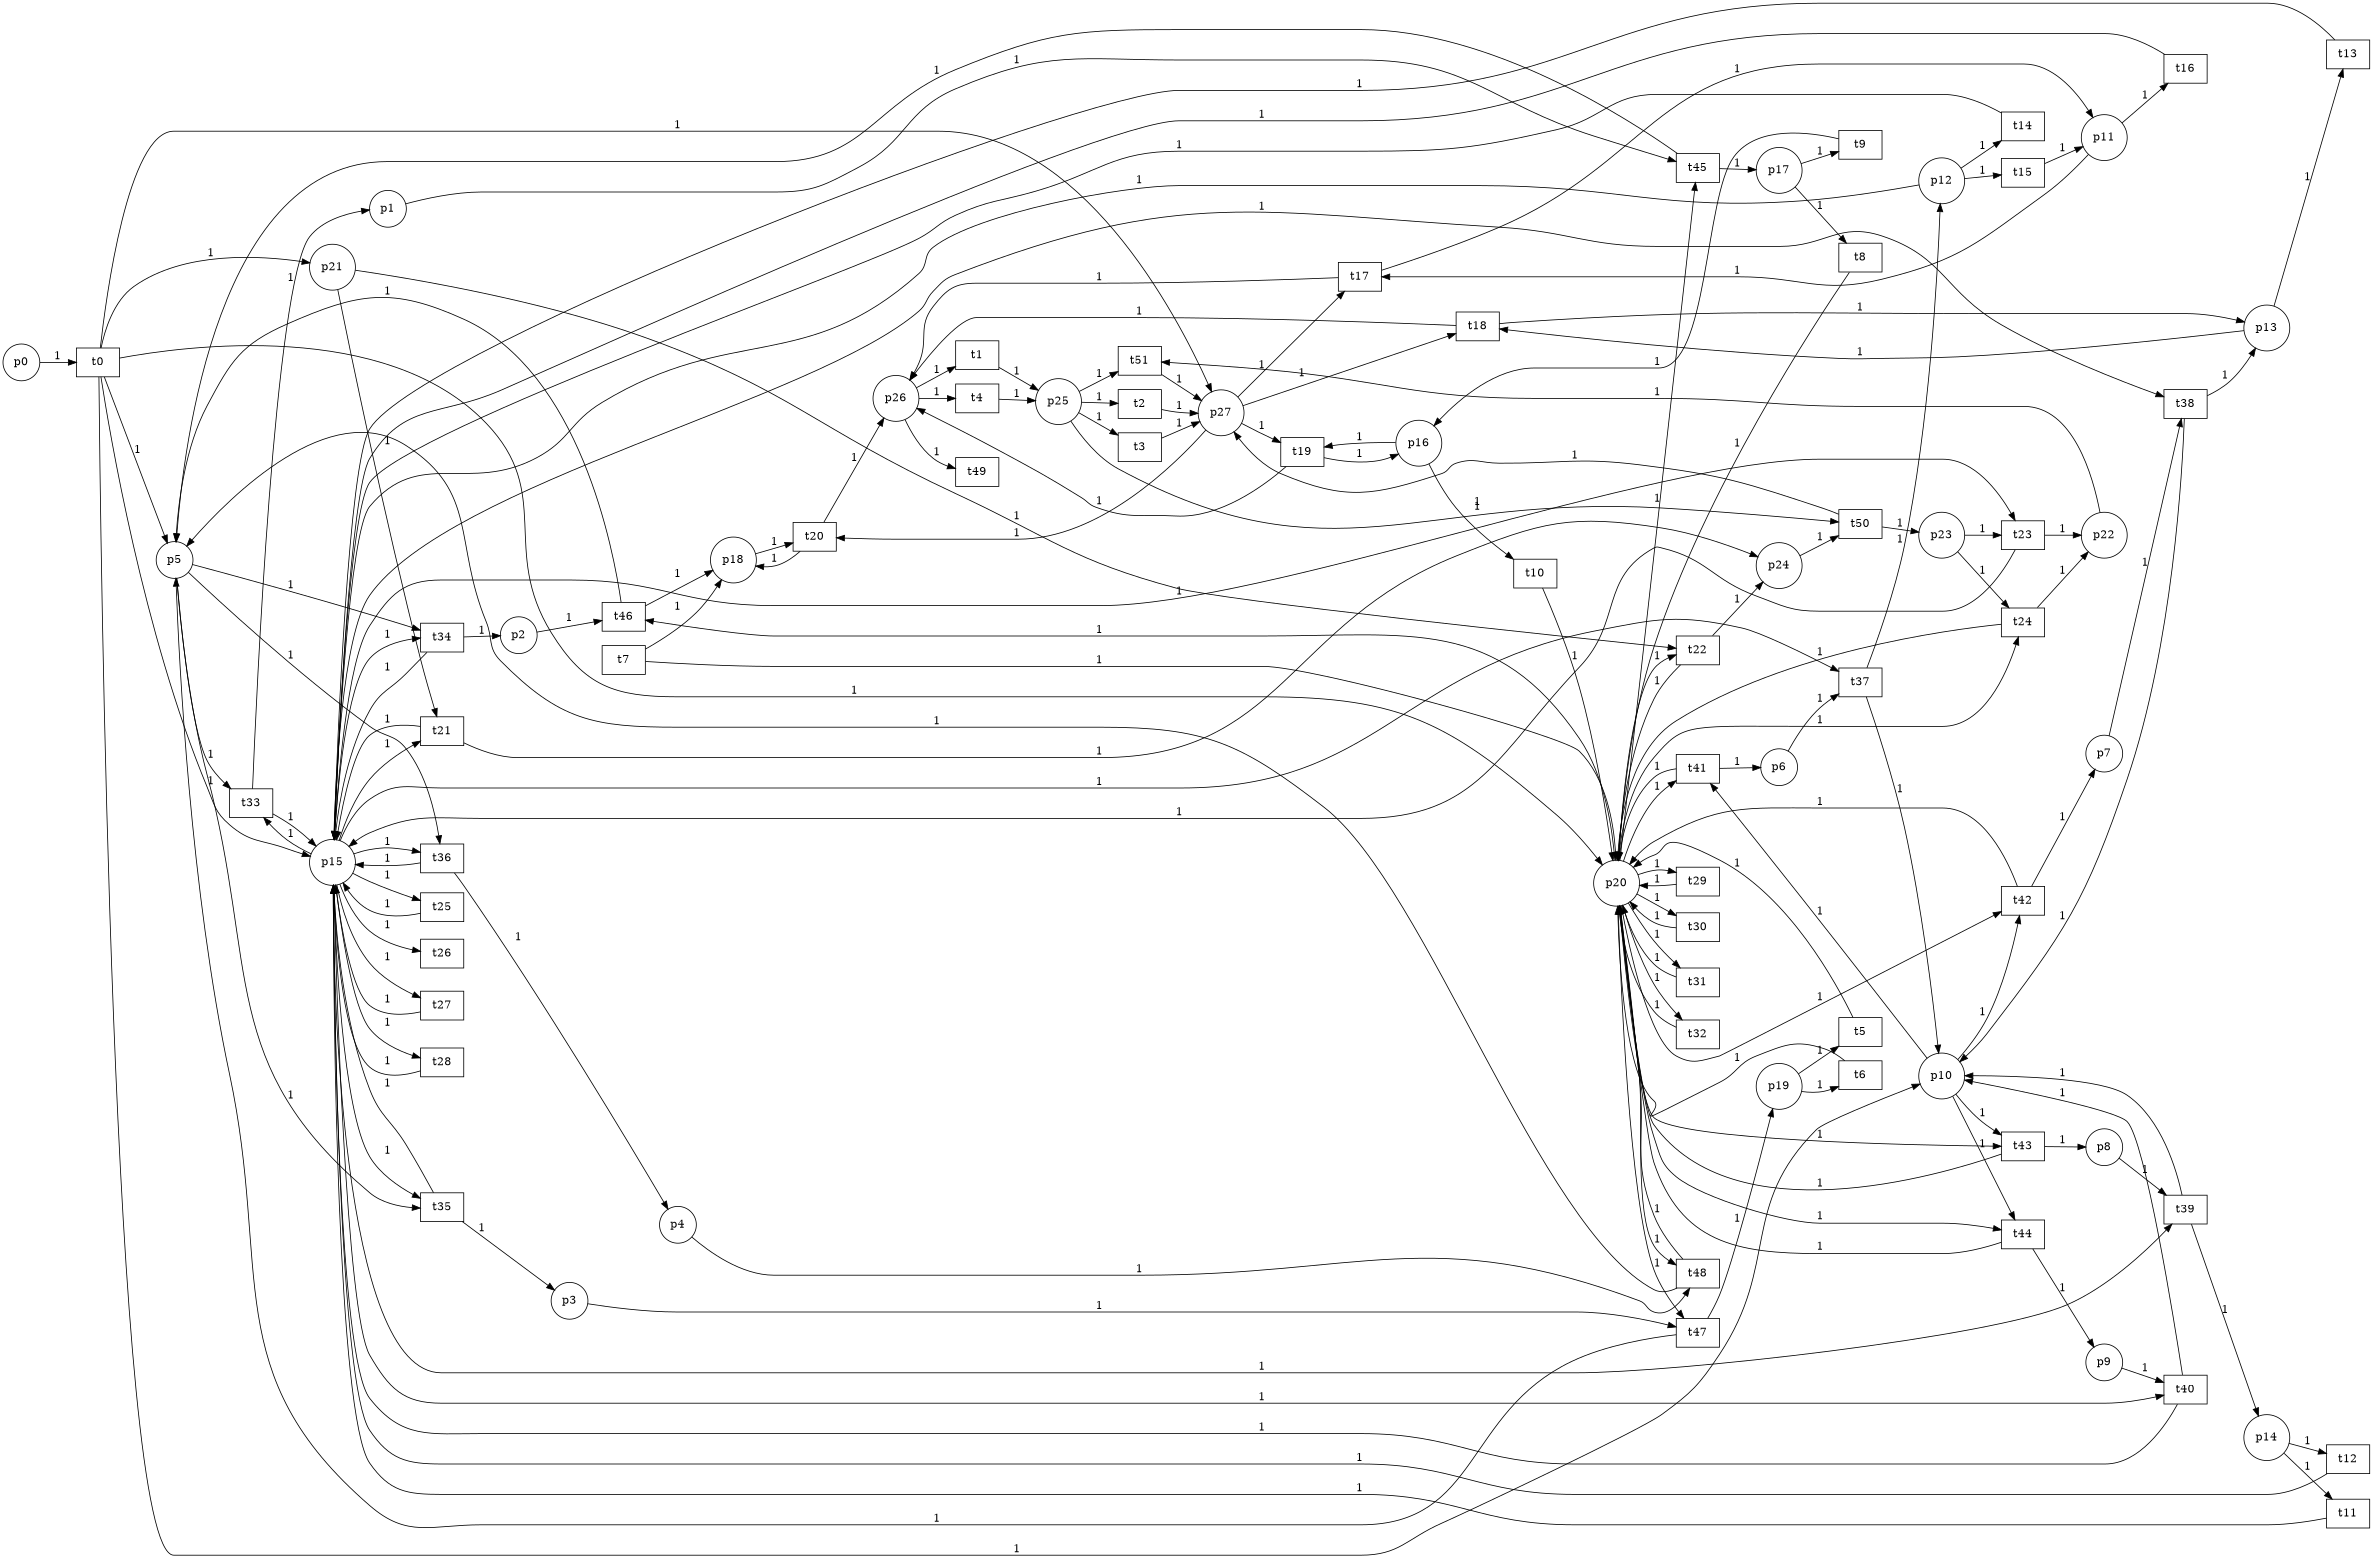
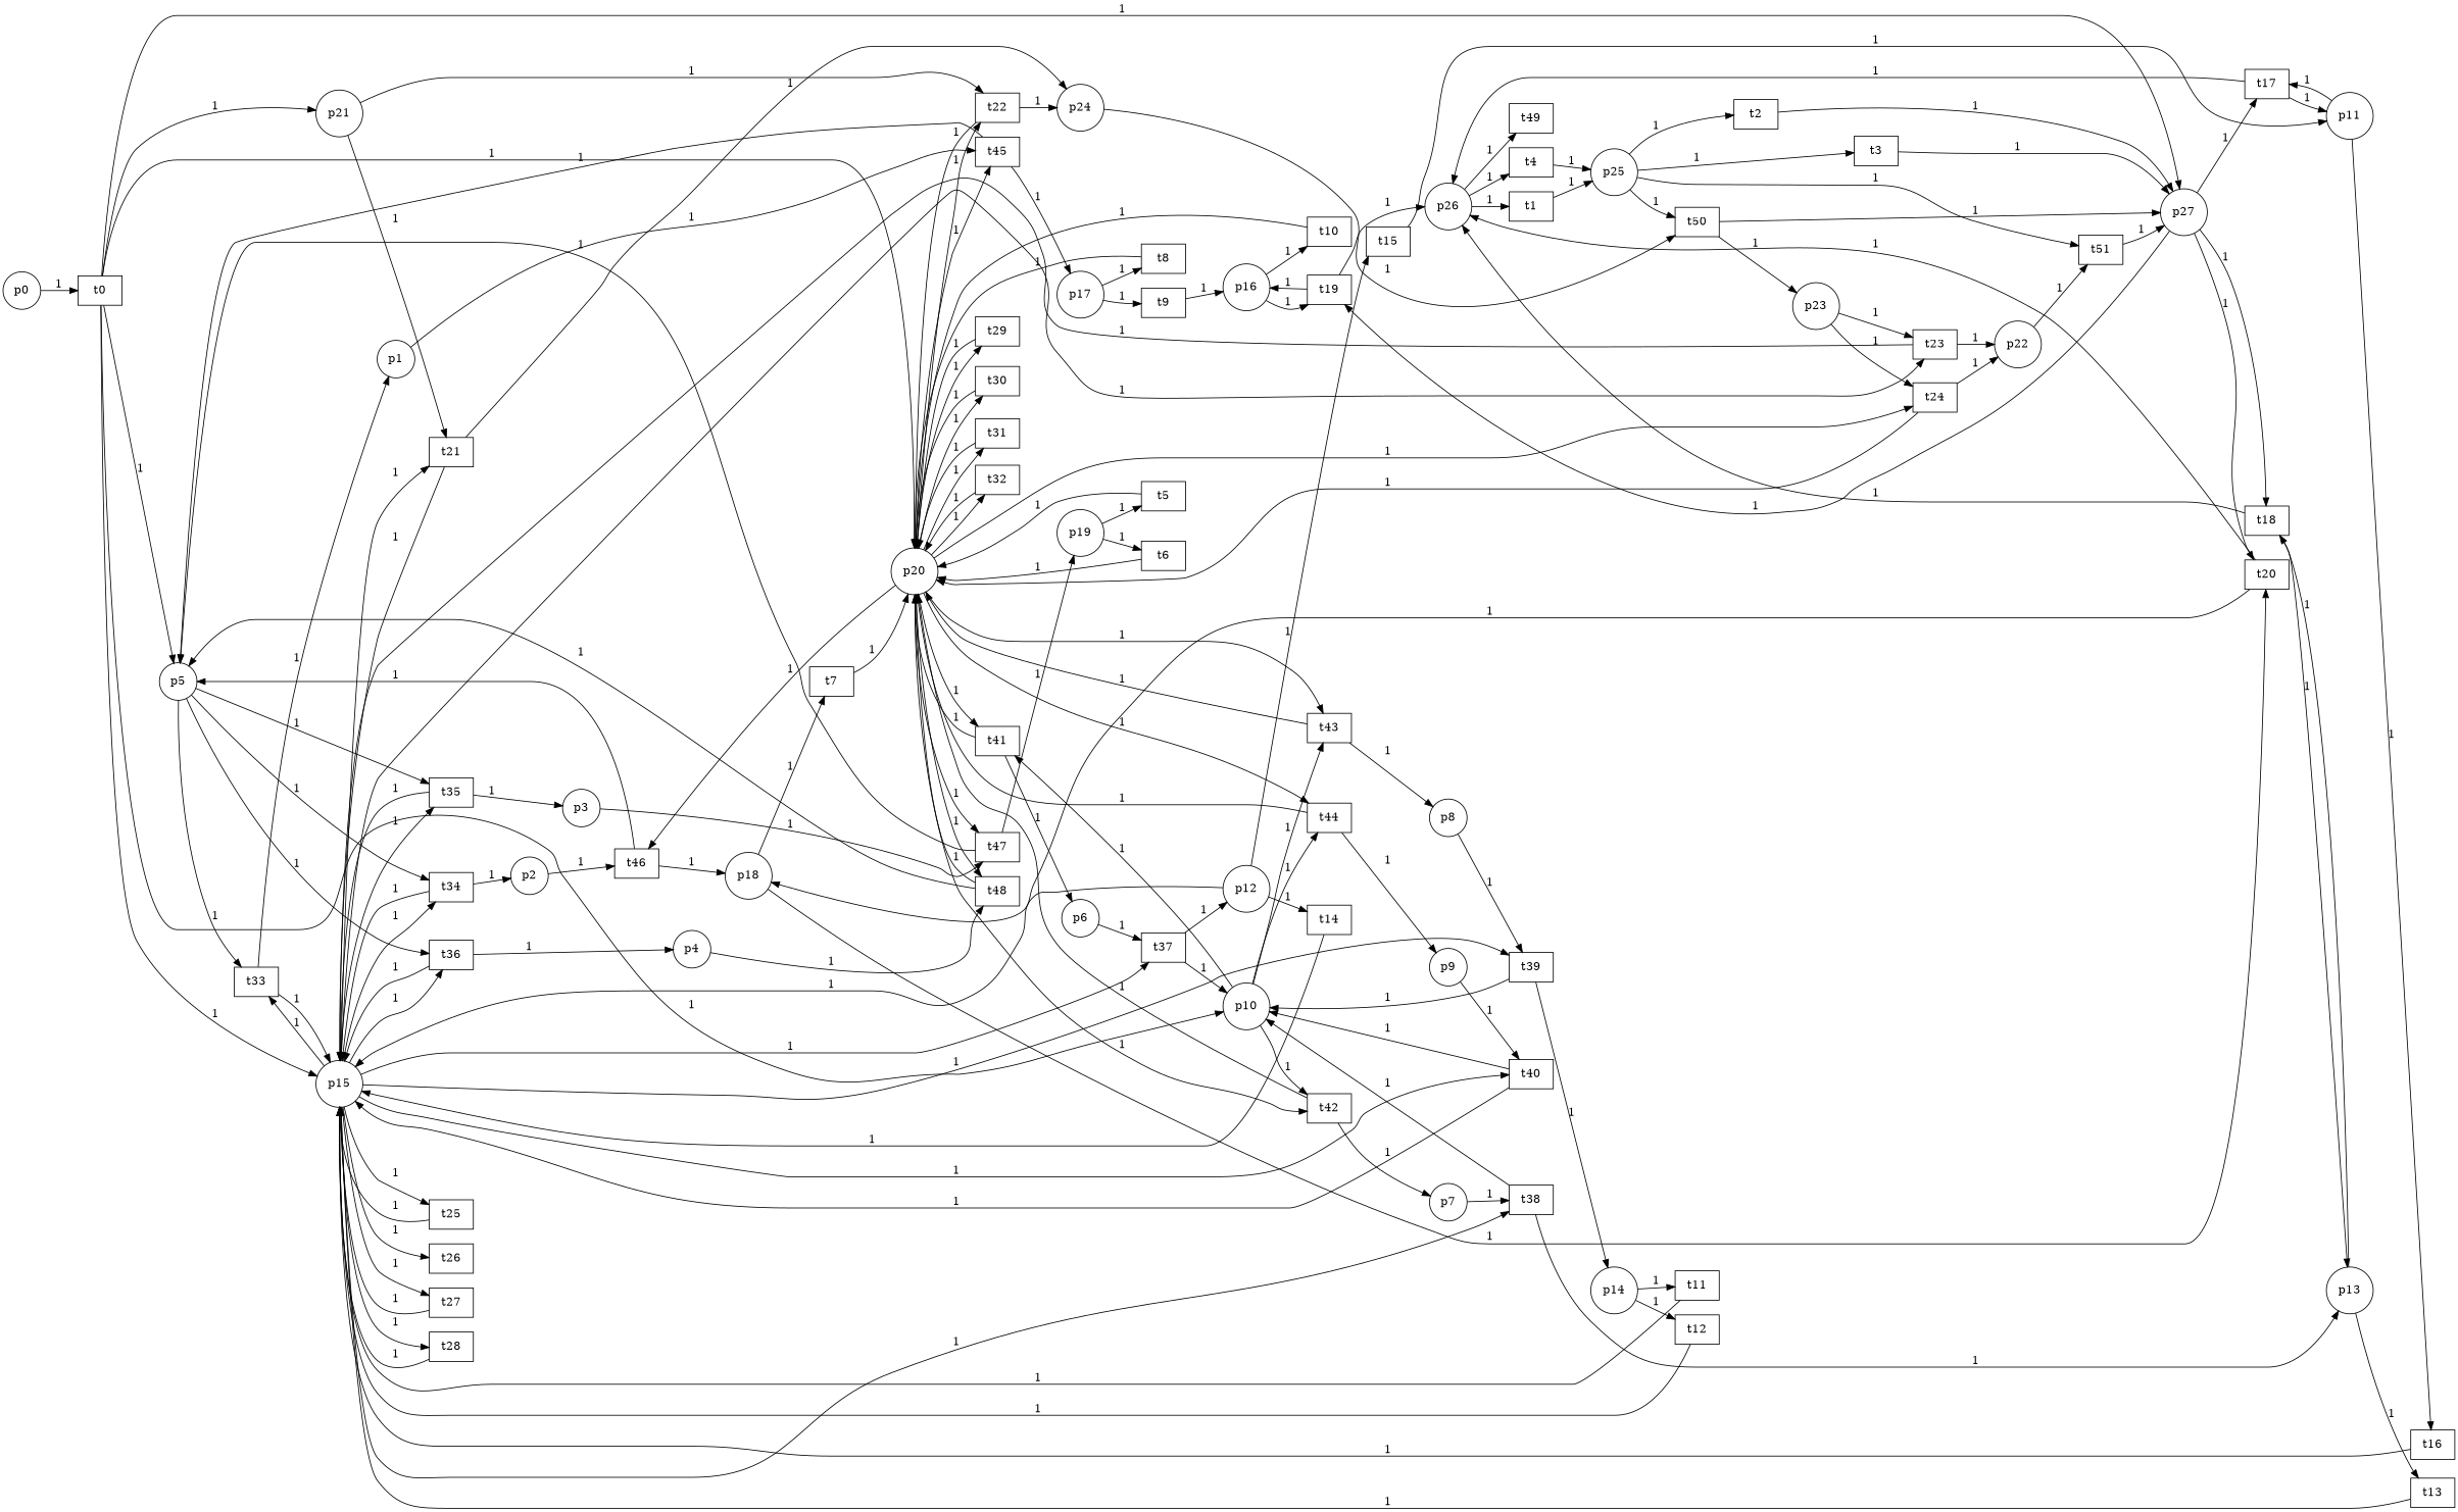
  digraph {
    rankdir=LR
    node [shape=box]
    p0 [shape=circle]
    t0
    p5 [shape=circle]
    p10 [shape=circle]
    p15 [shape=circle]
    p20 [shape=circle]
    p21 [shape=circle]
    p27 [shape=circle]
    p1 [shape=circle]
    t45
    p17 [shape=circle]
    p2 [shape=circle]
    t46
    p18 [shape=circle]
    p3 [shape=circle]
    t47
    p19 [shape=circle]
    p4 [shape=circle]
    t48
    t33
    t34
    t35
    t36
    p6 [shape=circle]
    t37
    p12 [shape=circle]
    p7 [shape=circle]
    t38
    p13 [shape=circle]
    p8 [shape=circle]
    t39
    p14 [shape=circle]
    p9 [shape=circle]
    t40
    t41
    t42
    t43
    t44
    p11 [shape=circle]
    t16
    t17
    p26 [shape=circle]
    t14
    t15
    t13
    t18
    t11
    t12
    t21
    t23
    t25
    t26
    t27
    t28
    p24 [shape=circle]
    p22 [shape=circle]
    p16 [shape=circle]
    t10
    t19
    t8
    t9
    t7
    t20
    t5
    t6
    t22
    t24
    t29
    t30
    t31
    t32
    t51
    p23 [shape=circle]
    t50
    p25 [shape=circle]
    t2
    t3
    t1
    t4
    t49
    p0 -> t0 [label=1]
    t0 -> p5 [label=1]
    t0 -> p10 [label=1]
    t0 -> p15 [label=1]
    t0 -> p20 [label=1]
    t0 -> p21 [label=1]
    t0 -> p27 [label=1]
    p5 -> t33 [label=1]
    p5 -> t34 [label=1]
    p5 -> t35 [label=1]
    p5 -> t36 [label=1]
    p10 -> t41 [label=1]
    p10 -> t42 [label=1]
    p10 -> t43 [label=1]
    p10 -> t44 [label=1]
    p15 -> t33 [label=1]
    p15 -> t34 [label=1]
    p15 -> t35 [label=1]
    p15 -> t36 [label=1]
    p15 -> t37 [label=1]
    p15 -> t38 [label=1]
    p15 -> t39 [label=1]
    p15 -> t40 [label=1]
    p15 -> t21 [label=1]
    p15 -> t23 [label=1]
    p15 -> t25 [label=1]
    p15 -> t26 [label=1]
    p15 -> t27 [label=1]
    p15 -> t28 [label=1]
    p20 -> t45 [label=1]
    p20 -> t46 [label=1]
    p20 -> t47 [label=1]
    p20 -> t48 [label=1]
    p20 -> t41 [label=1]
    p20 -> t42 [label=1]
    p20 -> t43 [label=1]
    p20 -> t44 [label=1]
    p20 -> t22 [label=1]
    p20 -> t24 [label=1]
    p20 -> t29 [label=1]
    p20 -> t30 [label=1]
    p20 -> t31 [label=1]
    p20 -> t32 [label=1]
    p21 -> t21 [label=1]
    p21 -> t22 [label=1]
    p27 -> t17 [label=1]
    p27 -> t18 [label=1]
    p27 -> t19 [label=1]
    p27 -> t20 [label=1]
    p1 -> t45 [label=1]
    t45 -> p5 [label=1]
    t45 -> p17 [label=1]
    p17 -> t8 [label=1]
    p17 -> t9 [label=1]
    p2 -> t46 [label=1]
    t46 -> p5 [label=1]
    t46 -> p18 [label=1]
-   t7 -> p18 [label=1]
+   p18 -> t7 [label=1]
    p18 -> t20 [label=1]
    p3 -> t47 [label=1]
    t47 -> p5 [label=1]
    t47 -> p19 [label=1]
    p19 -> t5 [label=1]
    p19 -> t6 [label=1]
    p4 -> t48 [label=1]
    t48 -> p5 [label=1]
    t48 -> p20 [label=1]
    t33 -> p15 [label=1]
    t33 -> p1 [label=1]
    t34 -> p15 [label=1]
    t34 -> p2 [label=1]
    t35 -> p15 [label=1]
    t35 -> p3 [label=1]
    t36 -> p15 [label=1]
    t36 -> p4 [label=1]
    p6 -> t37 [label=1]
    t37 -> p10 [label=1]
    t37 -> p12 [label=1]
    p12 -> p15 [label=1]
    p12 -> t14 [label=1]
    p12 -> t15 [label=1]
    p7 -> t38 [label=1]
    t38 -> p10 [label=1]
    t38 -> p13 [label=1]
    p13 -> t13 [label=1]
    p13 -> t18 [label=1]
    p8 -> t39 [label=1]
    t39 -> p10 [label=1]
    t39 -> p14 [label=1]
    p14 -> t11 [label=1]
    p14 -> t12 [label=1]
    p9 -> t40 [label=1]
    t40 -> p10 [label=1]
    t40 -> p15 [label=1]
    t41 -> p20 [label=1]
    t41 -> p6 [label=1]
    t42 -> p20 [label=1]
    t42 -> p7 [label=1]
    t43 -> p20 [label=1]
    t43 -> p8 [label=1]
    t44 -> p20 [label=1]
    t44 -> p9 [label=1]
    p11 -> t16 [label=1]
    p11 -> t17 [label=1]
    t16 -> p15 [label=1]
    t17 -> p11 [label=1]
    t17 -> p26 [label=1]
    p26 -> t1 [label=1]
    p26 -> t4 [label=1]
    p26 -> t49 [label=1]
    t14 -> p15 [label=1]
    t15 -> p11 [label=1]
    t13 -> p15 [label=1]
    t18 -> p13 [label=1]
    t18 -> p26 [label=1]
    t11 -> p15 [label=1]
    t12 -> p15 [label=1]
    t21 -> p15 [label=1]
    t21 -> p24 [label=1]
    t23 -> p15 [label=1]
    t23 -> p22 [label=1]
    t25 -> p15 [label=1]
    t27 -> p15 [label=1]
    t28 -> p15 [label=1]
    p24 -> t50 [label=1]
    p22 -> t51 [label=1]
    p16 -> t10 [label=1]
    p16 -> t19 [label=1]
    t10 -> p20 [label=1]
    t19 -> p26 [label=1]
    t19 -> p16 [label=1]
    t8 -> p20 [label=1]
    t9 -> p16 [label=1]
    t7 -> p20 [label=1]
    t20 -> p18 [label=1]
    t20 -> p26 [label=1]
    t5 -> p20 [label=1]
    t6 -> p20 [label=1]
    t22 -> p20 [label=1]
    t22 -> p24 [label=1]
    t24 -> p20 [label=1]
    t24 -> p22 [label=1]
    t29 -> p20 [label=1]
    t30 -> p20 [label=1]
    t31 -> p20 [label=1]
    t32 -> p20 [label=1]
    t51 -> p27 [label=1]
    p23 -> t23 [label=1]
    p23 -> t24 [label=1]
    t50 -> p27 [label=1]
    t50 -> p23 [label=1]
    p25 -> t51 [label=1]
    p25 -> t50 [label=1]
    p25 -> t2 [label=1]
    p25 -> t3 [label=1]
    t2 -> p27 [label=1]
    t3 -> p27 [label=1]
    t1 -> p25 [label=1]
    t4 -> p25 [label=1]
  }
